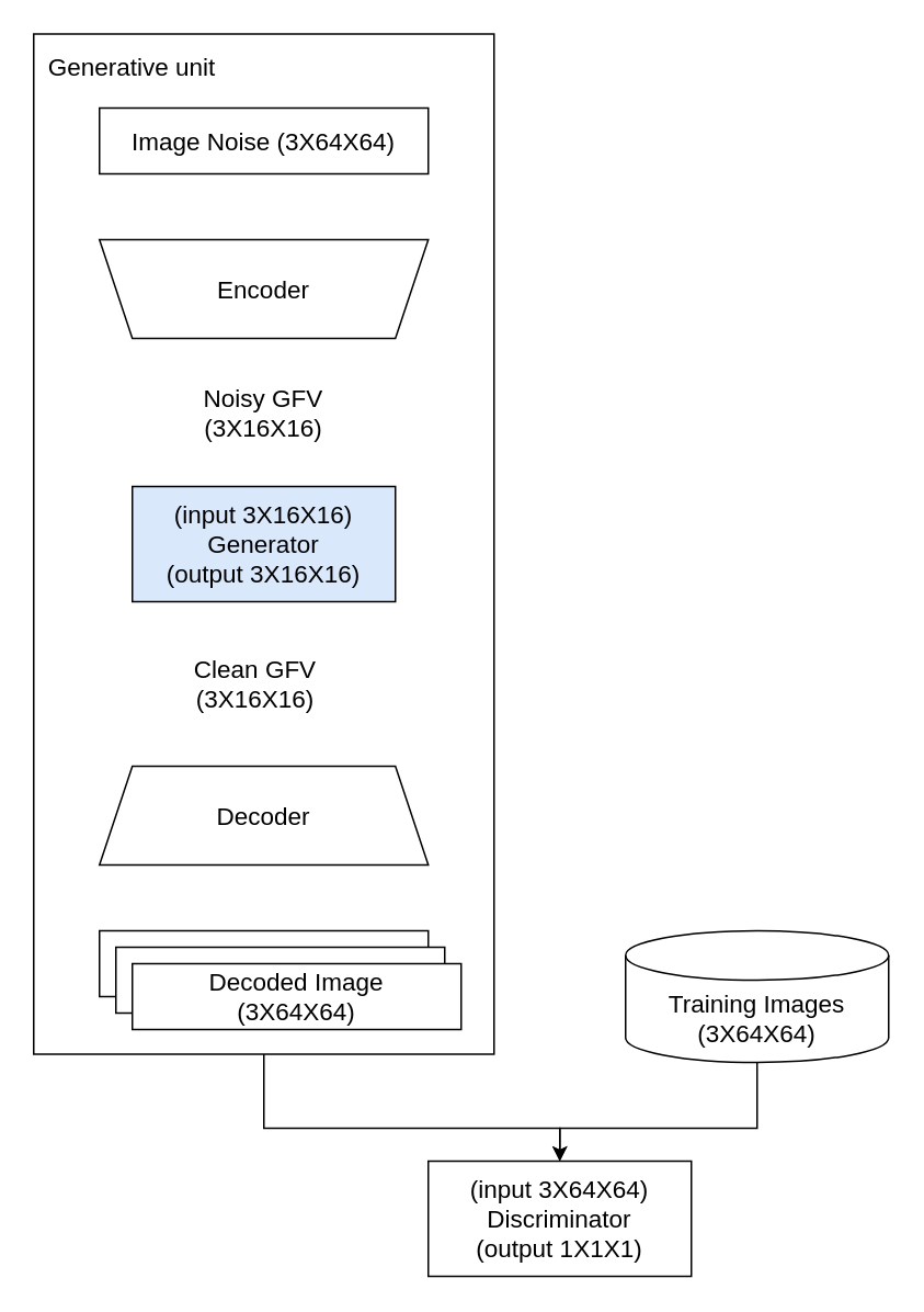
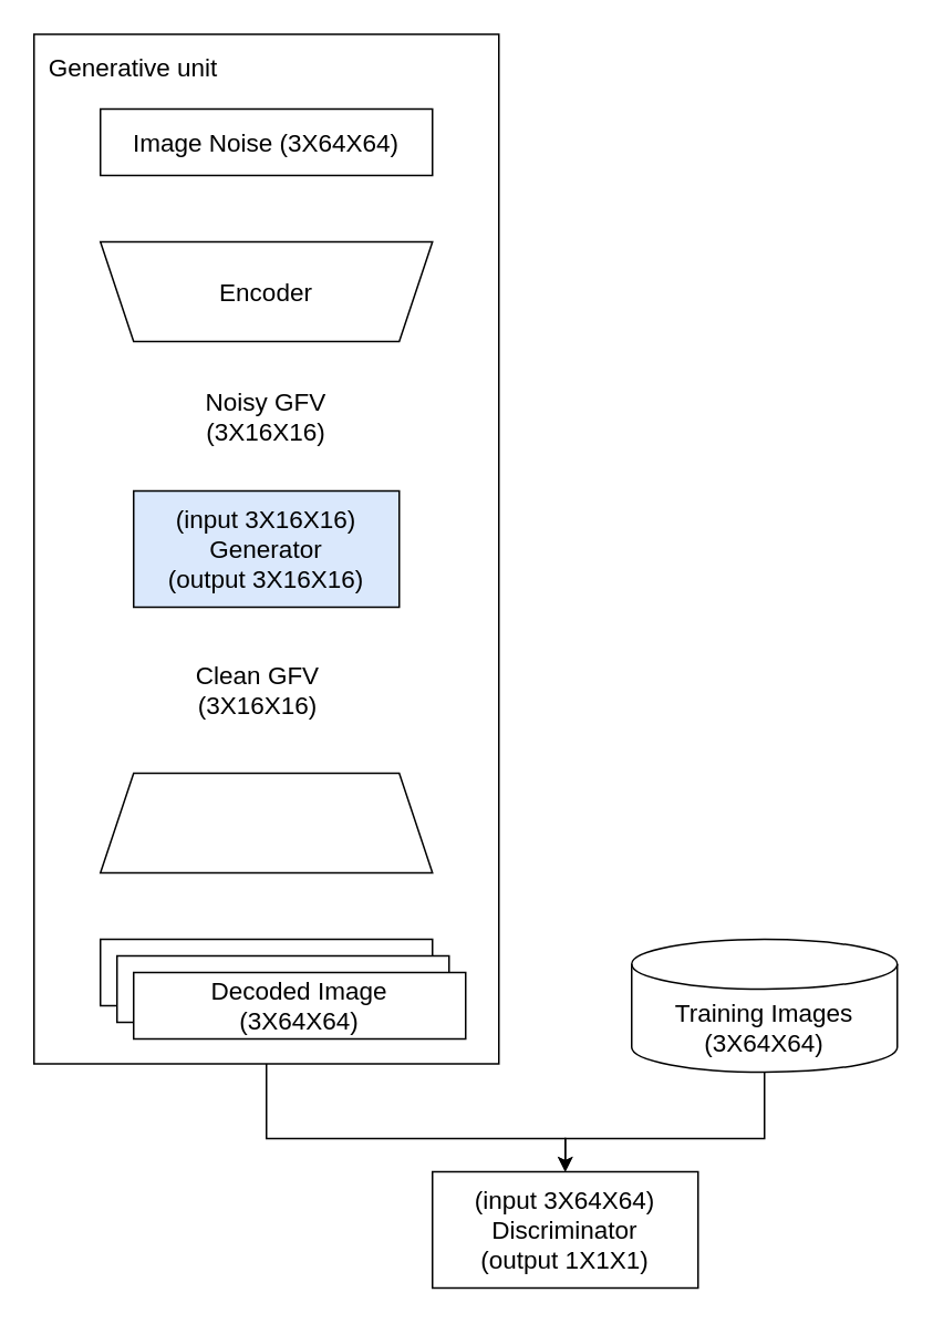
  <mxCell id="0" />
  <mxCell id="1" parent="0" />
  <mxCell id="2" value="&lt;font style=&quot;font-size: 15px;&quot;&gt;Image Noise (3X64X64)&lt;/font&gt;" style="rounded=0;whiteSpace=wrap;html=1;" vertex="1" parent="1"><mxGeometry x="60" y="65" width="200" height="40" as="geometry" /></mxCell>
  <mxCell id="3" value="" style="shape=trapezoid;perimeter=trapezoidPerimeter;whiteSpace=wrap;html=1;fixedSize=1;rotation=-180;" vertex="1" parent="1"><mxGeometry x="60" y="145" width="200" height="60" as="geometry" /></mxCell>
  <mxCell id="4" value="&lt;font style=&quot;font-size: 15px;&quot;&gt;Encoder&lt;br&gt;&lt;/font&gt;" style="text;html=1;strokeColor=none;fillColor=none;align=center;verticalAlign=middle;whiteSpace=wrap;rounded=0;" vertex="1" parent="1"><mxGeometry x="95" y="160" width="130" height="30" as="geometry" /></mxCell>
  <mxCell id="5" value="&lt;font style=&quot;font-size: 15px;&quot;&gt;Noisy GFV&lt;br&gt;(3X16X16)&lt;br&gt;&lt;/font&gt;" style="text;html=1;strokeColor=none;fillColor=none;align=center;verticalAlign=middle;whiteSpace=wrap;rounded=0;" vertex="1" parent="1"><mxGeometry x="95" y="235" width="130" height="30" as="geometry" /></mxCell>
  <mxCell id="6" value="&lt;font style=&quot;font-size: 15px;&quot;&gt;(input 3X16X16)&lt;br&gt;Generator&lt;br&gt;(output 3X16X16)&lt;br&gt;&lt;/font&gt;" style="rounded=0;whiteSpace=wrap;html=1;fillColor=#dae8fc;" vertex="1" parent="1"><mxGeometry x="80" y="295" width="160" height="70" as="geometry" /></mxCell>
  <mxCell id="7" value="" style="shape=trapezoid;perimeter=trapezoidPerimeter;whiteSpace=wrap;html=1;fixedSize=1;rotation=0;" vertex="1" parent="1"><mxGeometry x="60" y="465" width="200" height="60" as="geometry" /></mxCell>
  <mxCell id="8" value="&lt;font style=&quot;font-size: 15px;&quot;&gt;Clean GFV&lt;br&gt;(3X16X16)&lt;br&gt;&lt;/font&gt;" style="text;html=1;strokeColor=none;fillColor=none;align=center;verticalAlign=middle;whiteSpace=wrap;rounded=0;" vertex="1" parent="1"><mxGeometry x="90" y="400" width="130" height="30" as="geometry" /></mxCell>
- <mxCell id="9" value="&lt;span style=&quot;font-size: 15px;&quot;&gt;Decoder&lt;/span&gt;" style="text;html=1;strokeColor=none;fillColor=none;align=center;verticalAlign=middle;whiteSpace=wrap;rounded=0;" vertex="1" parent="1"><mxGeometry x="95" y="480" width="130" height="30" as="geometry" /></mxCell>
  <mxCell id="10" value="&lt;span style=&quot;font-size: 15px;&quot;&gt;&lt;br&gt;&lt;/span&gt;" style="rounded=0;whiteSpace=wrap;html=1;" vertex="1" parent="1"><mxGeometry x="60" y="565" width="200" height="40" as="geometry" /></mxCell>
  <mxCell id="11" value="&lt;span style=&quot;font-size: 15px;&quot;&gt;&lt;br&gt;&lt;/span&gt;" style="rounded=0;whiteSpace=wrap;html=1;" vertex="1" parent="1"><mxGeometry x="70" y="575" width="200" height="40" as="geometry" /></mxCell>
  <mxCell id="12" value="&lt;span style=&quot;font-size: 15px;&quot;&gt;Decoded Image&lt;br&gt;(3X64X64)&lt;br&gt;&lt;/span&gt;" style="rounded=0;whiteSpace=wrap;html=1;" vertex="1" parent="1"><mxGeometry x="80" y="585" width="200" height="40" as="geometry" /></mxCell>
  <mxCell id="13" value="" style="rounded=0;whiteSpace=wrap;html=1;fontSize=15;fillColor=none;" vertex="1" parent="1"><mxGeometry x="20" y="20" width="280" height="620" as="geometry" /></mxCell>
  <mxCell id="14" value="&lt;font style=&quot;font-size: 15px;&quot;&gt;(input 3X64X64)&lt;br&gt;Discriminator&lt;br&gt;(output 1X1X1)&lt;br&gt;&lt;/font&gt;" style="rounded=0;whiteSpace=wrap;html=1;" vertex="1" parent="1"><mxGeometry x="260" y="705" width="160" height="70" as="geometry" /></mxCell>
  <mxCell id="15" value="Training Images&lt;br&gt;(3X64X64)" style="shape=cylinder3;whiteSpace=wrap;html=1;boundedLbl=1;backgroundOutline=1;size=15;fontSize=15;" vertex="1" parent="1"><mxGeometry x="380" y="565" width="160" height="80" as="geometry" /></mxCell>
  <mxCell id="16" value="Generative unit" style="text;html=1;strokeColor=none;fillColor=none;align=center;verticalAlign=middle;whiteSpace=wrap;rounded=0;fontSize=15;" vertex="1" parent="1"><mxGeometry x="20" y="25" width="120" height="30" as="geometry" /></mxCell>
  <mxCell id="17" value="" style="endArrow=classic;html=1;rounded=0;fontSize=15;entryX=0.5;entryY=0;entryDx=0;entryDy=0;exitX=0.5;exitY=1;exitDx=0;exitDy=0;" edge="1" parent="1" source="13" target="14"><mxGeometry width="50" height="50" relative="1" as="geometry"><mxPoint x="380" y="475" as="sourcePoint" /><mxPoint x="430" y="425" as="targetPoint" /><Array as="points"><mxPoint x="160" y="685" /><mxPoint x="340" y="685" /></Array></mxGeometry></mxCell>
  <mxCell id="18" value="" style="endArrow=classic;html=1;rounded=0;fontSize=15;exitX=0.5;exitY=1;exitDx=0;exitDy=0;exitPerimeter=0;" edge="1" parent="1" source="15"><mxGeometry width="50" height="50" relative="1" as="geometry"><mxPoint x="170" y="655" as="sourcePoint" /><mxPoint x="340" y="705" as="targetPoint" /><Array as="points"><mxPoint x="460" y="685" /><mxPoint x="340" y="685" /></Array></mxGeometry></mxCell>
